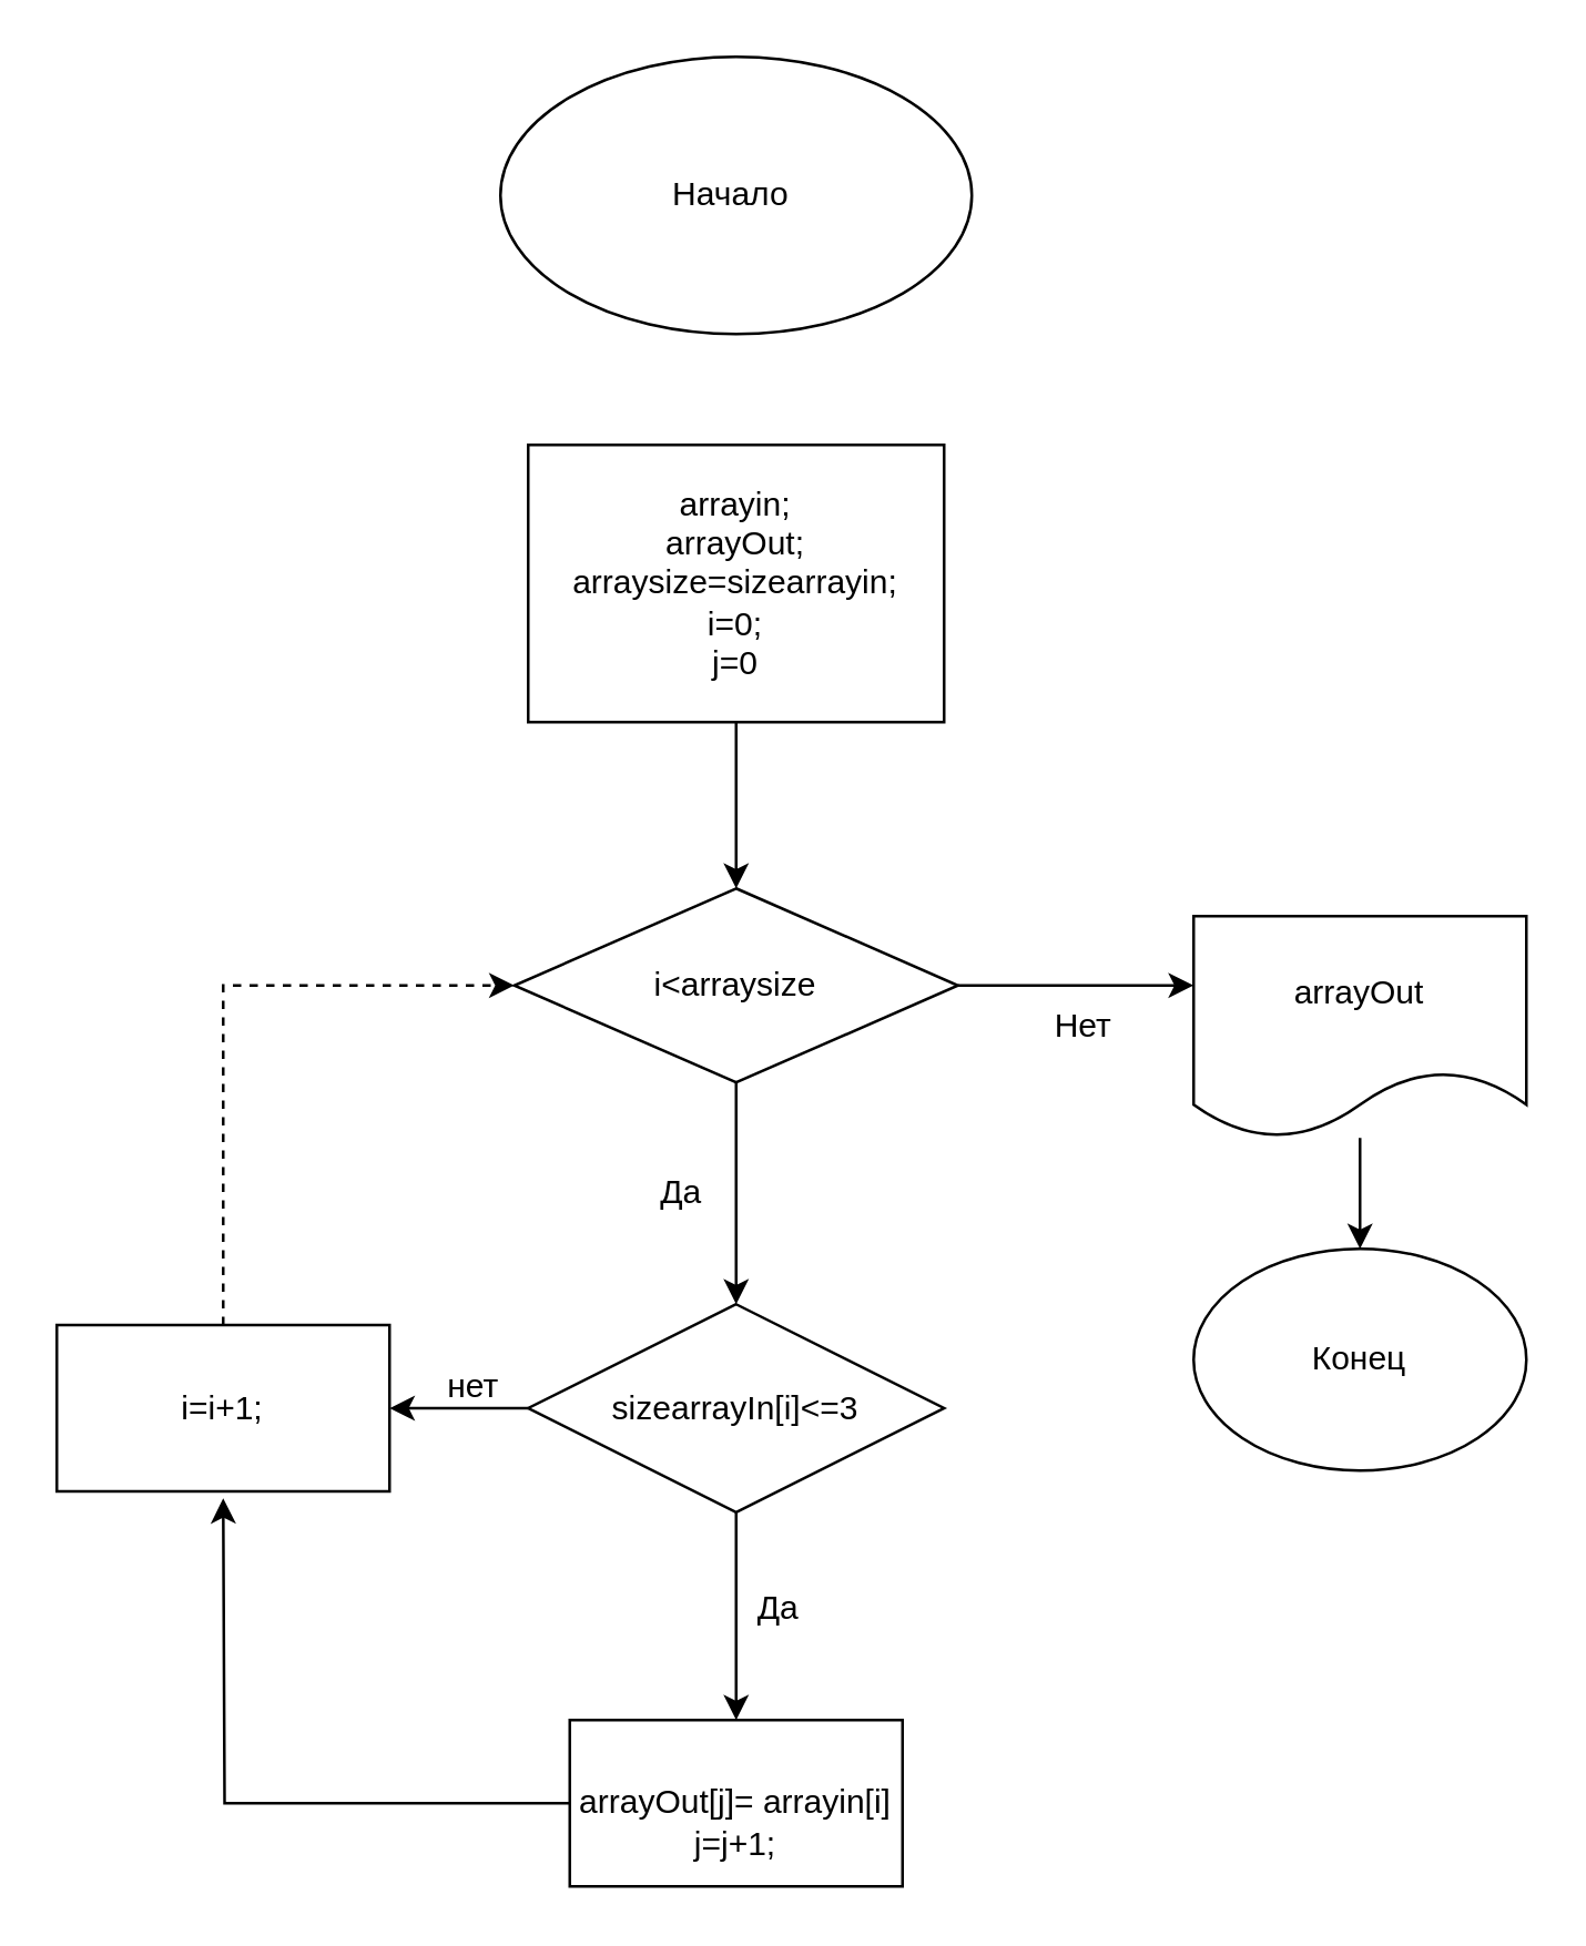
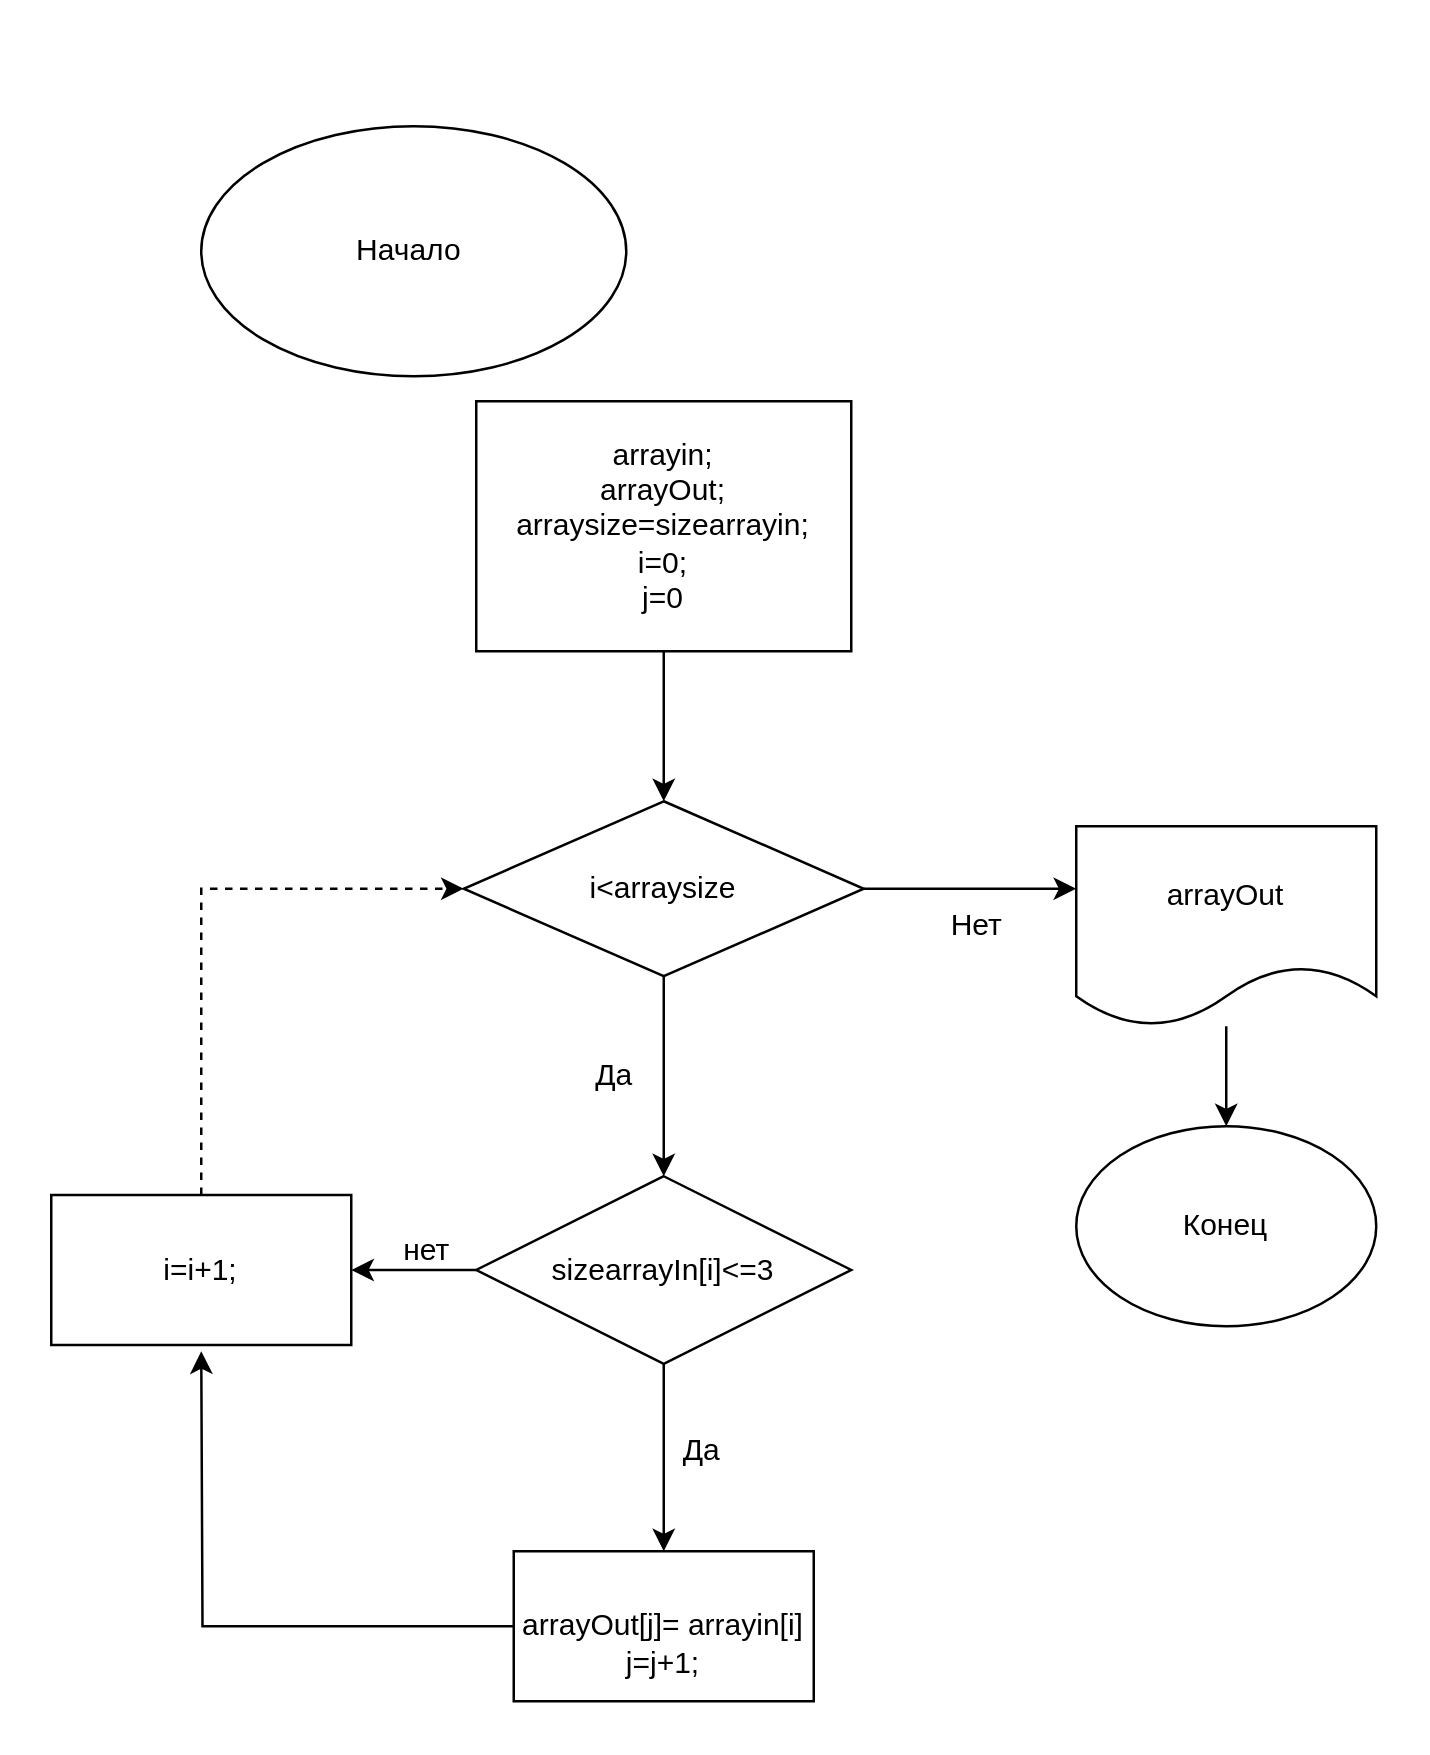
  <mxCell id="0" />
  <mxCell id="1" parent="0" />
  <mxCell id="2" value="Конец" style="ellipse;whiteSpace=wrap;html=1;" parent="1" vertex="1"><mxGeometry x="430" y="450" width="120" height="80" as="geometry" /></mxCell>
- <mxCell id="3" value="Начало&amp;nbsp;" style="ellipse;whiteSpace=wrap;html=1;" parent="1" vertex="1"><mxGeometry x="180" y="20" width="170" height="100" as="geometry" /></mxCell>
+ <mxCell id="3" value="Начало&amp;nbsp;" style="ellipse;whiteSpace=wrap;html=1;" parent="1" vertex="1"><mxGeometry x="80" y="50" width="170" height="100" as="geometry" /></mxCell>
  <mxCell id="4" value="" style="edgeStyle=orthogonalEdgeStyle;rounded=0;orthogonalLoop=1;jettySize=auto;html=1;" parent="1" source="6" target="11" edge="1"><mxGeometry relative="1" as="geometry"><Array as="points"><mxPoint x="420" y="355" /><mxPoint x="420" y="355" /></Array></mxGeometry></mxCell>
  <mxCell id="5" value="" style="edgeStyle=orthogonalEdgeStyle;rounded=0;orthogonalLoop=1;jettySize=auto;html=1;" parent="1" source="6" target="9" edge="1"><mxGeometry relative="1" as="geometry" /></mxCell>
  <mxCell id="6" value="i&amp;lt;arraysize" style="rhombus;whiteSpace=wrap;html=1;" parent="1" vertex="1"><mxGeometry x="185" y="320" width="160" height="70" as="geometry" /></mxCell>
  <mxCell id="7" value="" style="edgeStyle=orthogonalEdgeStyle;rounded=0;orthogonalLoop=1;jettySize=auto;html=1;" parent="1" source="9" target="17" edge="1"><mxGeometry relative="1" as="geometry" /></mxCell>
  <mxCell id="8" value="" style="edgeStyle=orthogonalEdgeStyle;rounded=0;orthogonalLoop=1;jettySize=auto;html=1;" parent="1" source="9" target="15" edge="1"><mxGeometry relative="1" as="geometry" /></mxCell>
  <mxCell id="9" value="sizearrayIn[i]&amp;lt;=3" style="rhombus;whiteSpace=wrap;html=1;" parent="1" vertex="1"><mxGeometry x="190" y="470" width="150" height="75" as="geometry" /></mxCell>
  <mxCell id="10" value="" style="edgeStyle=orthogonalEdgeStyle;rounded=0;orthogonalLoop=1;jettySize=auto;html=1;" parent="1" source="11" target="2" edge="1"><mxGeometry relative="1" as="geometry" /></mxCell>
  <mxCell id="11" value="&lt;span style=&quot;&quot;&gt;arrayOut&lt;/span&gt;" style="shape=document;whiteSpace=wrap;html=1;boundedLbl=1;" parent="1" vertex="1"><mxGeometry x="430" y="330" width="120" height="80" as="geometry" /></mxCell>
  <mxCell id="12" value="" style="edgeStyle=orthogonalEdgeStyle;rounded=0;orthogonalLoop=1;jettySize=auto;html=1;" parent="1" source="13" target="6" edge="1"><mxGeometry relative="1" as="geometry" /></mxCell>
  <mxCell id="13" value="&lt;span style=&quot;&quot;&gt;arrayin;&lt;/span&gt;&lt;br style=&quot;&quot;&gt;&lt;span style=&quot;&quot;&gt;arrayOut;&lt;/span&gt;&lt;br style=&quot;&quot;&gt;&lt;span style=&quot;&quot;&gt;arraysize=sizearrayin;&lt;/span&gt;&lt;br style=&quot;&quot;&gt;&lt;span style=&quot;&quot;&gt;i=0;&lt;/span&gt;&lt;br style=&quot;&quot;&gt;&lt;span style=&quot;&quot;&gt;j=0&lt;/span&gt;" style="rounded=0;whiteSpace=wrap;html=1;" parent="1" vertex="1"><mxGeometry x="190" y="160" width="150" height="100" as="geometry" /></mxCell>
  <mxCell id="14" style="edgeStyle=orthogonalEdgeStyle;rounded=0;orthogonalLoop=1;jettySize=auto;html=1;exitX=0;exitY=0.5;exitDx=0;exitDy=0;" parent="1" source="15" edge="1"><mxGeometry relative="1" as="geometry"><mxPoint x="80" y="540" as="targetPoint" /></mxGeometry></mxCell>
  <mxCell id="15" value="&lt;br style=&quot;&quot;&gt;&lt;span style=&quot;&quot;&gt;arrayOut[j]= arrayin[i]&lt;/span&gt;&lt;br style=&quot;&quot;&gt;&lt;span style=&quot;&quot;&gt;j=j+1;&lt;/span&gt;" style="rounded=0;whiteSpace=wrap;html=1;" parent="1" vertex="1"><mxGeometry x="205" y="620" width="120" height="60" as="geometry" /></mxCell>
  <mxCell id="16" value="" style="edgeStyle=orthogonalEdgeStyle;rounded=0;orthogonalLoop=1;jettySize=auto;html=1;dashed=1;" parent="1" source="17" target="6" edge="1"><mxGeometry relative="1" as="geometry"><Array as="points"><mxPoint x="80" y="355" /></Array></mxGeometry></mxCell>
  <mxCell id="17" value="i=i+1;" style="rounded=0;whiteSpace=wrap;html=1;" parent="1" vertex="1"><mxGeometry x="20" y="477.5" width="120" height="60" as="geometry" /></mxCell>
  <mxCell id="18" value="нет" style="text;html=1;align=center;verticalAlign=middle;resizable=0;points=[];autosize=1;strokeColor=none;fillColor=none;" parent="1" vertex="1"><mxGeometry x="155" y="490" width="30" height="20" as="geometry" /></mxCell>
  <mxCell id="19" value="Да" style="text;html=1;align=center;verticalAlign=middle;resizable=0;points=[];autosize=1;strokeColor=none;fillColor=none;" parent="1" vertex="1"><mxGeometry x="265" y="570" width="30" height="20" as="geometry" /></mxCell>
  <mxCell id="20" value="Нет" style="text;html=1;align=center;verticalAlign=middle;resizable=0;points=[];autosize=1;strokeColor=none;fillColor=none;" parent="1" vertex="1"><mxGeometry x="370" y="360" width="40" height="20" as="geometry" /></mxCell>
  <mxCell id="21" value="Да" style="text;html=1;align=center;verticalAlign=middle;resizable=0;points=[];autosize=1;strokeColor=none;fillColor=none;" parent="1" vertex="1"><mxGeometry x="230" y="420" width="30" height="20" as="geometry" /></mxCell>
